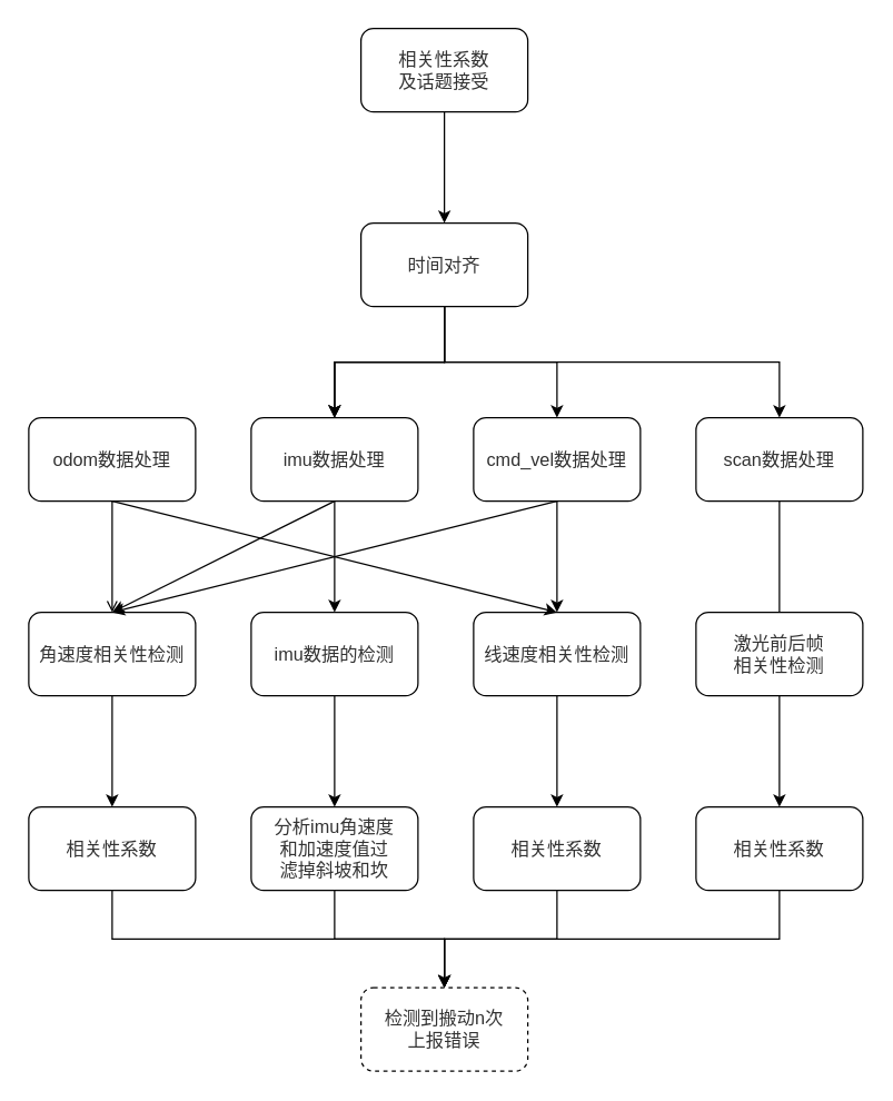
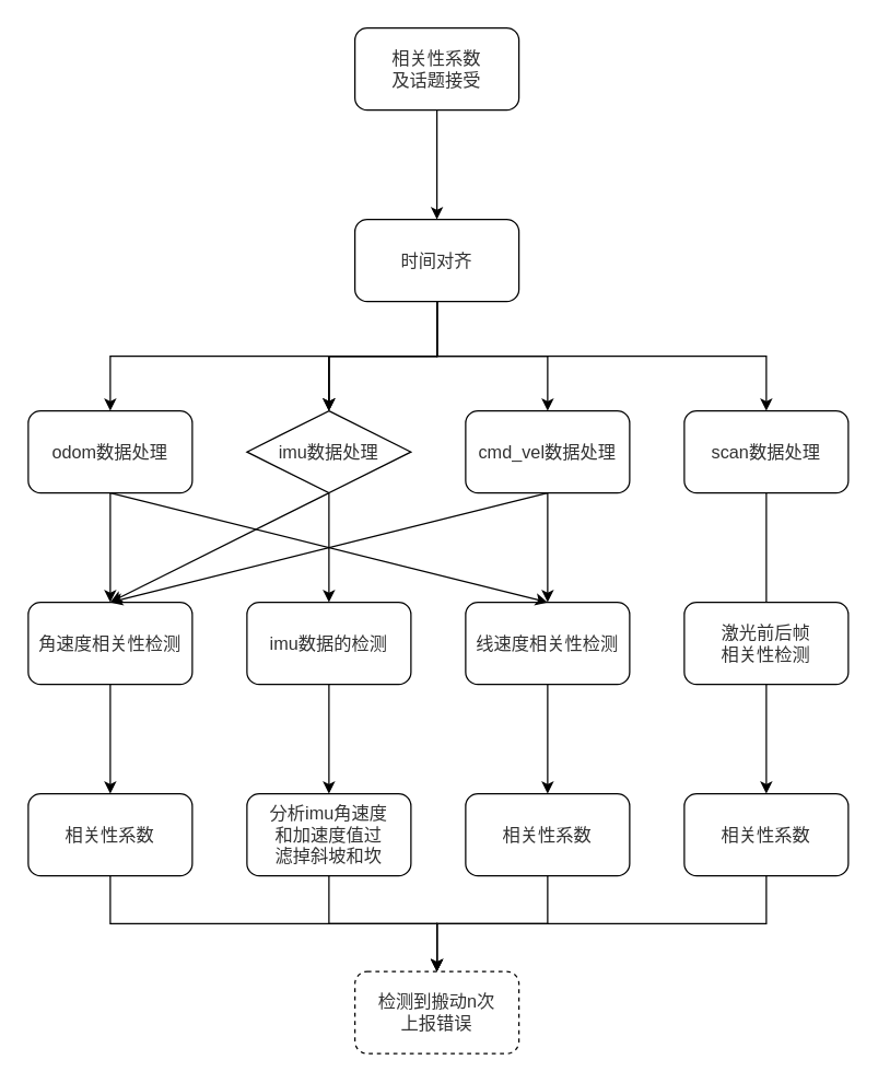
  <mxCell id="0" />
  <mxCell id="1" parent="0" />
  <mxCell id="2" value="" style="edgeStyle=orthogonalEdgeStyle;rounded=0;orthogonalLoop=1;jettySize=auto;html=1;" edge="1" parent="1" source="3" target="10"><mxGeometry relative="1" as="geometry" /></mxCell>
  <mxCell id="3" value="&lt;span style=&quot;color: rgb(50, 50, 50); font-family: &amp;quot;Microsoft YaHei&amp;quot;, 微软雅黑, Arial; font-size: 13px; background-color: rgba(255, 255, 255, 0.01);&quot;&gt;相关性系数&lt;/span&gt;&lt;div&gt;&lt;span style=&quot;color: rgb(50, 50, 50); font-family: &amp;quot;Microsoft YaHei&amp;quot;, 微软雅黑, Arial; font-size: 13px; background-color: rgba(255, 255, 255, 0.01);&quot;&gt;及话题接受&lt;/span&gt;&lt;/div&gt;" style="rounded=1;whiteSpace=wrap;html=1;" vertex="1" parent="1"><mxGeometry x="259" y="20" width="120" height="60" as="geometry" /></mxCell>
+ <mxCell id="4" value="" style="edgeStyle=orthogonalEdgeStyle;rounded=0;orthogonalLoop=1;jettySize=auto;html=1;exitX=0.5;exitY=1;exitDx=0;exitDy=0;" edge="1" parent="1" source="10" target="12"><mxGeometry relative="1" as="geometry" /></mxCell>
  <mxCell id="5" value="" style="edgeStyle=orthogonalEdgeStyle;rounded=0;orthogonalLoop=1;jettySize=auto;html=1;" edge="1" parent="1" source="10" target="14"><mxGeometry relative="1" as="geometry" /></mxCell>
  <mxCell id="6" value="" style="edgeStyle=orthogonalEdgeStyle;rounded=0;orthogonalLoop=1;jettySize=auto;html=1;" edge="1" parent="1" source="10" target="14"><mxGeometry relative="1" as="geometry" /></mxCell>
  <mxCell id="7" value="" style="edgeStyle=orthogonalEdgeStyle;rounded=0;orthogonalLoop=1;jettySize=auto;html=1;" edge="1" parent="1" source="10" target="14"><mxGeometry relative="1" as="geometry" /></mxCell>
  <mxCell id="8" value="" style="edgeStyle=orthogonalEdgeStyle;rounded=0;orthogonalLoop=1;jettySize=auto;html=1;exitX=0.5;exitY=1;exitDx=0;exitDy=0;" edge="1" parent="1" source="10" target="16"><mxGeometry relative="1" as="geometry" /></mxCell>
  <mxCell id="9" value="" style="edgeStyle=orthogonalEdgeStyle;rounded=0;orthogonalLoop=1;jettySize=auto;html=1;" edge="1" parent="1" source="10" target="18"><mxGeometry relative="1" as="geometry" /></mxCell>
  <mxCell id="10" value="&lt;font face=&quot;Microsoft YaHei, 微软雅黑, Arial&quot; color=&quot;#323232&quot;&gt;&lt;span style=&quot;font-size: 13px; background-color: rgba(255, 255, 255, 0.01);&quot;&gt;时间对齐&lt;/span&gt;&lt;/font&gt;" style="rounded=1;whiteSpace=wrap;html=1;" vertex="1" parent="1"><mxGeometry x="259" y="160" width="120" height="60" as="geometry" /></mxCell>
- <mxCell id="11" value="" style="edgeStyle=orthogonalEdgeStyle;rounded=0;orthogonalLoop=1;jettySize=auto;html=1;endArrow=open;" edge="1" parent="1" source="12" target="20"><mxGeometry relative="1" as="geometry" /></mxCell>
+ <mxCell id="11" value="" style="edgeStyle=orthogonalEdgeStyle;rounded=0;orthogonalLoop=1;jettySize=auto;html=1;" edge="1" parent="1" source="12" target="20"><mxGeometry relative="1" as="geometry" /></mxCell>
  <mxCell id="12" value="&lt;span style=&quot;color: rgb(50, 50, 50); font-family: &amp;quot;Microsoft YaHei&amp;quot;, 微软雅黑, Arial; font-size: 13px; background-color: rgba(255, 255, 255, 0.01);&quot;&gt;odom数据处理&lt;/span&gt;" style="whiteSpace=wrap;html=1;rounded=1;" vertex="1" parent="1"><mxGeometry x="20" y="300" width="120" height="60" as="geometry" /></mxCell>
  <mxCell id="13" value="" style="edgeStyle=orthogonalEdgeStyle;rounded=0;orthogonalLoop=1;jettySize=auto;html=1;" edge="1" parent="1" source="14" target="22"><mxGeometry relative="1" as="geometry" /></mxCell>
- <mxCell id="14" value="&lt;span style=&quot;color: rgb(50, 50, 50); font-family: &amp;quot;Microsoft YaHei&amp;quot;, 微软雅黑, Arial; font-size: 13px; background-color: rgba(255, 255, 255, 0.01);&quot;&gt;imu数据处理&lt;/span&gt;" style="whiteSpace=wrap;html=1;rounded=1;" vertex="1" parent="1"><mxGeometry x="180" y="300" width="120" height="60" as="geometry" /></mxCell>
+ <mxCell id="14" value="&lt;span style=&quot;color: rgb(50, 50, 50); font-family: &amp;quot;Microsoft YaHei&amp;quot;, 微软雅黑, Arial; font-size: 13px; background-color: rgba(255, 255, 255, 0.01);&quot;&gt;imu数据处理&lt;/span&gt;" style="rhombus;whiteSpace=wrap;html=1;" vertex="1" parent="1"><mxGeometry x="180" y="300" width="120" height="60" as="geometry" /></mxCell>
  <mxCell id="15" value="" style="edgeStyle=orthogonalEdgeStyle;rounded=0;orthogonalLoop=1;jettySize=auto;html=1;endArrow=none;" edge="1" parent="1" source="16" target="26"><mxGeometry relative="1" as="geometry" /></mxCell>
  <mxCell id="16" value="&lt;span style=&quot;color: rgb(50, 50, 50); font-family: &amp;quot;Microsoft YaHei&amp;quot;, 微软雅黑, Arial; font-size: 13px; background-color: rgba(255, 255, 255, 0.01);&quot;&gt;scan数据处理&lt;/span&gt;" style="whiteSpace=wrap;html=1;rounded=1;" vertex="1" parent="1"><mxGeometry x="500" y="300" width="120" height="60" as="geometry" /></mxCell>
  <mxCell id="17" value="" style="edgeStyle=orthogonalEdgeStyle;rounded=0;orthogonalLoop=1;jettySize=auto;html=1;" edge="1" parent="1" source="18" target="24"><mxGeometry relative="1" as="geometry" /></mxCell>
  <mxCell id="18" value="&lt;span style=&quot;color: rgb(50, 50, 50); font-family: &amp;quot;Microsoft YaHei&amp;quot;, 微软雅黑, Arial; font-size: 13px; background-color: rgba(255, 255, 255, 0.01);&quot;&gt;cmd_vel数据处理&lt;/span&gt;" style="whiteSpace=wrap;html=1;rounded=1;" vertex="1" parent="1"><mxGeometry x="340" y="300" width="120" height="60" as="geometry" /></mxCell>
  <mxCell id="19" value="" style="edgeStyle=orthogonalEdgeStyle;rounded=0;orthogonalLoop=1;jettySize=auto;html=1;" edge="1" parent="1" source="20" target="31"><mxGeometry relative="1" as="geometry" /></mxCell>
  <mxCell id="20" value="&lt;span style=&quot;color: rgb(50, 50, 50); font-family: &amp;quot;Microsoft YaHei&amp;quot;, 微软雅黑, Arial; font-size: 13px; background-color: rgba(255, 255, 255, 0.01);&quot;&gt;角速度相关性检测&lt;/span&gt;" style="whiteSpace=wrap;html=1;rounded=1;" vertex="1" parent="1"><mxGeometry x="20" y="440" width="120" height="60" as="geometry" /></mxCell>
  <mxCell id="21" value="" style="edgeStyle=orthogonalEdgeStyle;rounded=0;orthogonalLoop=1;jettySize=auto;html=1;" edge="1" parent="1" source="22" target="33"><mxGeometry relative="1" as="geometry" /></mxCell>
  <mxCell id="22" value="&lt;div&gt;&lt;span style=&quot;color: rgb(50, 50, 50); font-family: &amp;quot;Microsoft YaHei&amp;quot;, 微软雅黑, Arial; font-size: 13px; background-color: rgba(255, 255, 255, 0.01);&quot;&gt;imu数据的检测&lt;/span&gt;&lt;span style=&quot;color: rgb(50, 50, 50); font-family: &amp;quot;Microsoft YaHei&amp;quot;, 微软雅黑, Arial; font-size: 13px; background-color: rgba(255, 255, 255, 0.01);&quot;&gt;&lt;br&gt;&lt;/span&gt;&lt;/div&gt;" style="whiteSpace=wrap;html=1;rounded=1;" vertex="1" parent="1"><mxGeometry x="180" y="440" width="120" height="60" as="geometry" /></mxCell>
  <mxCell id="23" value="" style="edgeStyle=orthogonalEdgeStyle;rounded=0;orthogonalLoop=1;jettySize=auto;html=1;" edge="1" parent="1" source="24" target="35"><mxGeometry relative="1" as="geometry" /></mxCell>
  <mxCell id="24" value="&lt;span style=&quot;color: rgb(50, 50, 50); font-family: &amp;quot;Microsoft YaHei&amp;quot;, 微软雅黑, Arial; font-size: 13px; background-color: rgba(255, 255, 255, 0.01);&quot;&gt;线速度相关性检测&lt;/span&gt;" style="whiteSpace=wrap;html=1;rounded=1;" vertex="1" parent="1"><mxGeometry x="340" y="440" width="120" height="60" as="geometry" /></mxCell>
  <mxCell id="25" value="" style="edgeStyle=orthogonalEdgeStyle;rounded=0;orthogonalLoop=1;jettySize=auto;html=1;" edge="1" parent="1" source="26" target="37"><mxGeometry relative="1" as="geometry" /></mxCell>
  <mxCell id="26" value="&lt;span style=&quot;color: rgb(50, 50, 50); font-family: &amp;quot;Microsoft YaHei&amp;quot;, 微软雅黑, Arial; font-size: 13px; background-color: rgba(255, 255, 255, 0.01);&quot;&gt;激光前后帧&lt;/span&gt;&lt;div&gt;&lt;span style=&quot;color: rgb(50, 50, 50); font-family: &amp;quot;Microsoft YaHei&amp;quot;, 微软雅黑, Arial; font-size: 13px; background-color: rgba(255, 255, 255, 0.01);&quot;&gt;相关性检测&lt;/span&gt;&lt;/div&gt;" style="whiteSpace=wrap;html=1;rounded=1;" vertex="1" parent="1"><mxGeometry x="500" y="440" width="120" height="60" as="geometry" /></mxCell>
  <mxCell id="27" value="" style="endArrow=classic;html=1;rounded=0;entryX=0.5;entryY=0;entryDx=0;entryDy=0;exitX=0.5;exitY=1;exitDx=0;exitDy=0;" edge="1" parent="1" source="18" target="20"><mxGeometry width="50" height="50" relative="1" as="geometry"><mxPoint x="310" y="410" as="sourcePoint" /><mxPoint x="360" y="360" as="targetPoint" /></mxGeometry></mxCell>
  <mxCell id="28" value="" style="endArrow=classic;html=1;rounded=0;exitX=0.5;exitY=1;exitDx=0;exitDy=0;entryX=0.5;entryY=0;entryDx=0;entryDy=0;" edge="1" parent="1" source="14" target="20"><mxGeometry width="50" height="50" relative="1" as="geometry"><mxPoint x="310" y="410" as="sourcePoint" /><mxPoint x="360" y="360" as="targetPoint" /></mxGeometry></mxCell>
  <mxCell id="29" value="" style="endArrow=classic;html=1;rounded=0;exitX=0.5;exitY=1;exitDx=0;exitDy=0;entryX=0.5;entryY=0;entryDx=0;entryDy=0;" edge="1" parent="1" source="12" target="24"><mxGeometry width="50" height="50" relative="1" as="geometry"><mxPoint x="310" y="410" as="sourcePoint" /><mxPoint x="360" y="360" as="targetPoint" /></mxGeometry></mxCell>
  <mxCell id="30" style="edgeStyle=orthogonalEdgeStyle;rounded=0;orthogonalLoop=1;jettySize=auto;html=1;exitX=0.5;exitY=1;exitDx=0;exitDy=0;entryX=0.5;entryY=0;entryDx=0;entryDy=0;" edge="1" parent="1" source="31" target="38"><mxGeometry relative="1" as="geometry" /></mxCell>
  <mxCell id="31" value="&lt;span style=&quot;color: rgb(50, 50, 50); font-family: &amp;quot;Microsoft YaHei&amp;quot;, 微软雅黑, Arial; font-size: 13px; background-color: rgba(255, 255, 255, 0.01);&quot;&gt;相关性系数&lt;/span&gt;" style="whiteSpace=wrap;html=1;rounded=1;" vertex="1" parent="1"><mxGeometry x="20" y="580" width="120" height="60" as="geometry" /></mxCell>
  <mxCell id="32" style="edgeStyle=orthogonalEdgeStyle;rounded=0;orthogonalLoop=1;jettySize=auto;html=1;exitX=0.5;exitY=1;exitDx=0;exitDy=0;entryX=0.5;entryY=0;entryDx=0;entryDy=0;" edge="1" parent="1" source="33" target="38"><mxGeometry relative="1" as="geometry" /></mxCell>
  <mxCell id="33" value="&lt;span style=&quot;color: rgb(50, 50, 50); font-family: &amp;quot;Microsoft YaHei&amp;quot;, 微软雅黑, Arial; font-size: 13px; background-color: rgba(255, 255, 255, 0.01);&quot;&gt;分析imu角速度&lt;/span&gt;&lt;div&gt;&lt;span style=&quot;color: rgb(50, 50, 50); font-family: &amp;quot;Microsoft YaHei&amp;quot;, 微软雅黑, Arial; font-size: 13px; background-color: rgba(255, 255, 255, 0.01);&quot;&gt;和&lt;/span&gt;&lt;span style=&quot;background-color: rgba(255, 255, 255, 0.01); color: rgb(50, 50, 50); font-family: &amp;quot;Microsoft YaHei&amp;quot;, 微软雅黑, Arial; font-size: 13px;&quot;&gt;加速度值过&lt;/span&gt;&lt;/div&gt;&lt;div&gt;&lt;span style=&quot;background-color: rgba(255, 255, 255, 0.01); color: rgb(50, 50, 50); font-family: &amp;quot;Microsoft YaHei&amp;quot;, 微软雅黑, Arial; font-size: 13px;&quot;&gt;滤掉&lt;/span&gt;&lt;span style=&quot;background-color: rgba(255, 255, 255, 0.01); color: rgb(50, 50, 50); font-family: &amp;quot;Microsoft YaHei&amp;quot;, 微软雅黑, Arial; font-size: 13px;&quot;&gt;斜坡和坎&lt;/span&gt;&lt;/div&gt;" style="whiteSpace=wrap;html=1;rounded=1;" vertex="1" parent="1"><mxGeometry x="180" y="580" width="120" height="60" as="geometry" /></mxCell>
  <mxCell id="34" style="edgeStyle=orthogonalEdgeStyle;rounded=0;orthogonalLoop=1;jettySize=auto;html=1;exitX=0.5;exitY=1;exitDx=0;exitDy=0;entryX=0.5;entryY=0;entryDx=0;entryDy=0;" edge="1" parent="1" source="35" target="38"><mxGeometry relative="1" as="geometry" /></mxCell>
  <mxCell id="35" value="&lt;span style=&quot;color: rgb(50, 50, 50); font-family: &amp;quot;Microsoft YaHei&amp;quot;, 微软雅黑, Arial; font-size: 13px; background-color: rgba(255, 255, 255, 0.01);&quot;&gt;相关性系数&lt;/span&gt;" style="whiteSpace=wrap;html=1;rounded=1;" vertex="1" parent="1"><mxGeometry x="340" y="580" width="120" height="60" as="geometry" /></mxCell>
  <mxCell id="36" style="edgeStyle=orthogonalEdgeStyle;rounded=0;orthogonalLoop=1;jettySize=auto;html=1;exitX=0.5;exitY=1;exitDx=0;exitDy=0;entryX=0.5;entryY=0;entryDx=0;entryDy=0;" edge="1" parent="1" source="37" target="38"><mxGeometry relative="1" as="geometry" /></mxCell>
  <mxCell id="37" value="&lt;span style=&quot;color: rgb(50, 50, 50); font-family: &amp;quot;Microsoft YaHei&amp;quot;, 微软雅黑, Arial; font-size: 13px; background-color: rgba(255, 255, 255, 0.01);&quot;&gt;相关性系数&lt;/span&gt;" style="whiteSpace=wrap;html=1;rounded=1;" vertex="1" parent="1"><mxGeometry x="500" y="580" width="120" height="60" as="geometry" /></mxCell>
  <mxCell id="38" value="&lt;span style=&quot;color: rgb(50, 50, 50); font-family: &amp;quot;Microsoft YaHei&amp;quot;, 微软雅黑, Arial; font-size: 13px; background-color: rgba(255, 255, 255, 0.01);&quot;&gt;检测到搬动n次&lt;/span&gt;&lt;div style=&quot;resize: none; outline: none; font-size: 13px; color: rgb(50, 50, 50); font-family: &amp;quot;Microsoft YaHei&amp;quot;, 微软雅黑, Arial;&quot;&gt;上报错误&lt;/div&gt;" style="whiteSpace=wrap;html=1;rounded=1;dashed=1;" vertex="1" parent="1"><mxGeometry x="259" y="710" width="120" height="60" as="geometry" /></mxCell>
